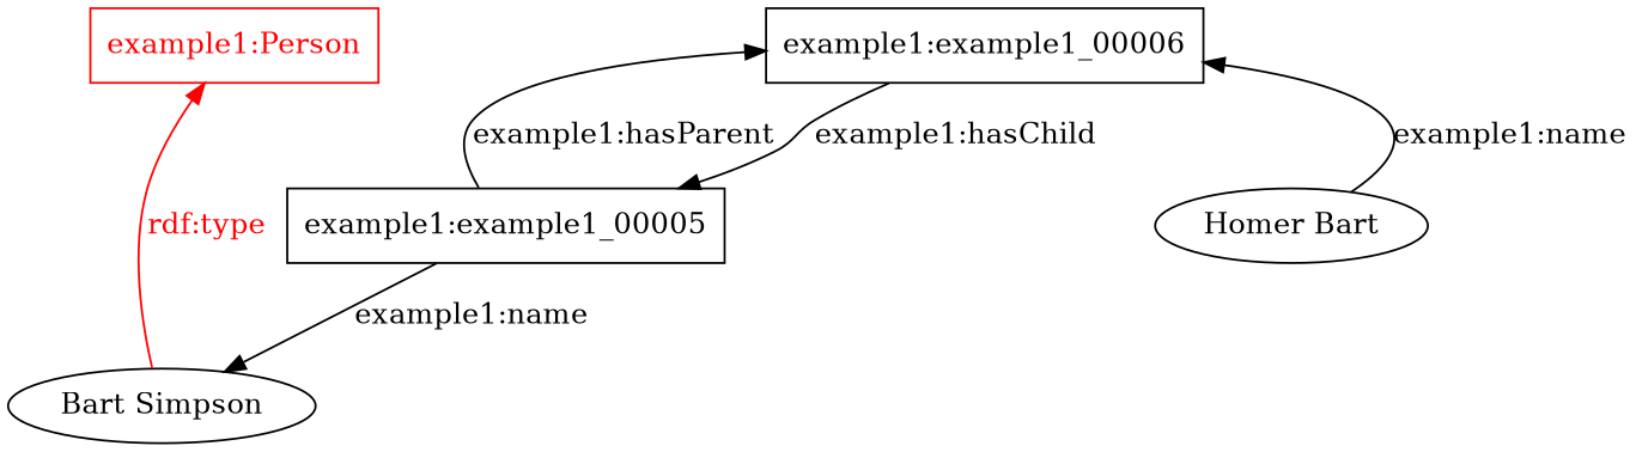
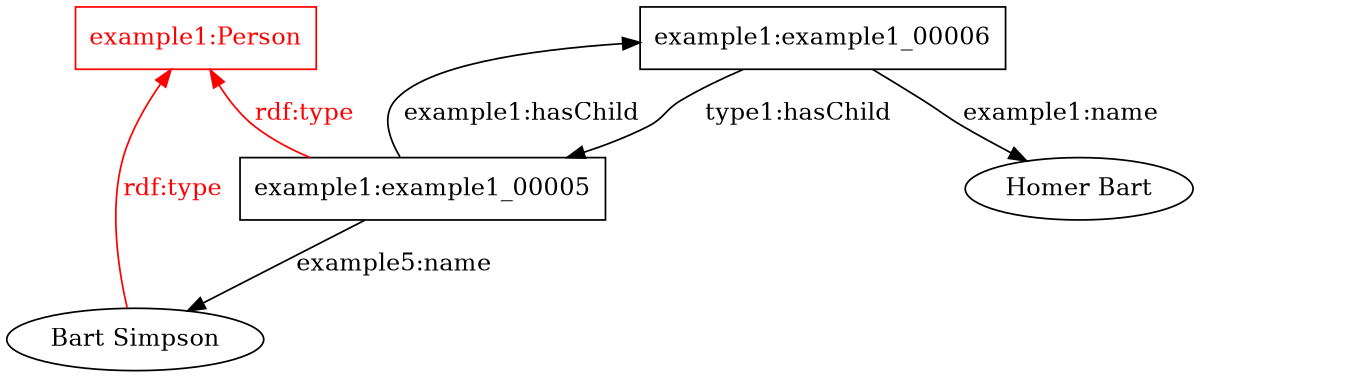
  digraph {
    font=Arial
    node [shape=box]
    "example1:Person" [color="0.0,1.0,1.0" fontcolor="0.0,1.0,1.0"]
    "example1:example1_00005"
    "Bart Simpson" [shape=""]
    "example1:example1_00006"
    n5 [label="Homer Bart" shape=""]
+   "example1:Person" -> "example1:example1_00005" [color="0.0,1.0,1.0" dir=back fontcolor="0.0,1.0,1.0" label="rdf:type"]
    "example1:Person" -> "Bart Simpson" [color="0.0,1.0,1.0" dir=back fontcolor="0.0,1.0,1.0" label="rdf:type"]
-   "example1:example1_00005" -> "Bart Simpson" [label="example1:name"]
-   "example1:example1_00006" -> "example1:example1_00005" [dir=back label="example1:hasParent"]
-   "example1:example1_00006" -> "example1:example1_00005" [label="example1:hasChild"]
-   n5 -> "example1:example1_00006" [label="example1:name"]
+   "example1:example1_00005" -> "Bart Simpson" [label="example5:name"]
+   "example1:example1_00006" -> "example1:example1_00005" [dir=back label="example1:hasChild"]
+   "example1:example1_00006" -> "example1:example1_00005" [label="type1:hasChild"]
+   "example1:example1_00006" -> n5 [label="example1:name"]
  }
